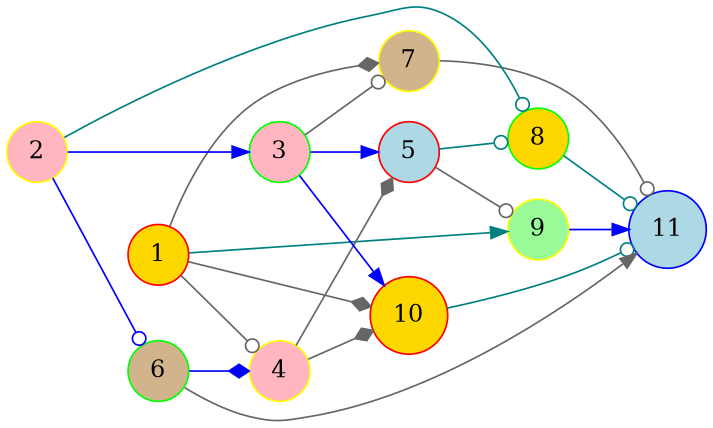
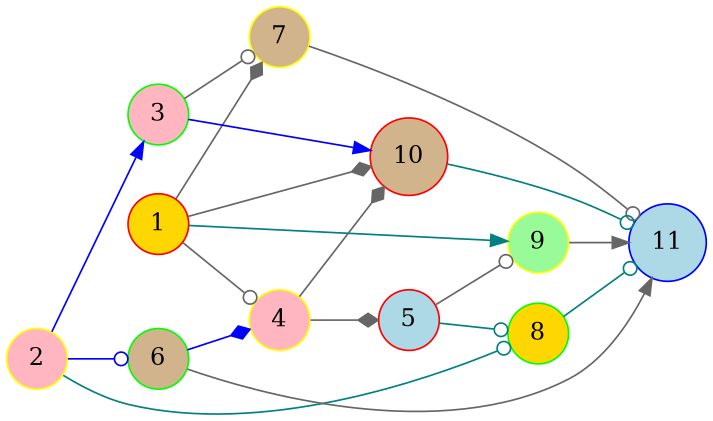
  digraph {
    rankdir=LR
    node [color=yellow fillcolor=lightpink shape=circle style=filled]
    edge [arrowhead=odot color=gray40]
    1 [color=red fillcolor=gold]
    4
    7 [fillcolor=tan]
    9 [fillcolor=palegreen]
-   10 [color=red fillcolor=gold]
+   10 [color=red fillcolor=tan]
    2
    3 [color=green]
    6 [color=green fillcolor=tan]
    8 [color=green fillcolor=gold]
    5 [color=red fillcolor=lightblue]
    11 [color=blue fillcolor=lightblue]
    1 -> 4
    1 -> 7 [arrowhead=diamond]
    1 -> 9 [arrowhead=normal color=teal]
    1 -> 10 [arrowhead=diamond]
    4 -> 10 [arrowhead=diamond]
    4 -> 5 [arrowhead=diamond]
    7 -> 11
-   9 -> 11 [arrowhead=normal color=blue]
+   9 -> 11 [arrowhead=normal]
    10 -> 11 [color=teal]
    2 -> 3 [arrowhead=normal color=blue]
    2 -> 6 [color=blue]
    2 -> 8 [color=teal]
    3 -> 7
    3 -> 10 [arrowhead=normal color=blue]
-   3 -> 5 [arrowhead=normal color=blue]
    6 -> 4 [arrowhead=diamond color=blue]
    6 -> 11 [arrowhead=normal]
    8 -> 11 [color=teal]
    5 -> 9
    5 -> 8 [color=teal]
  }
